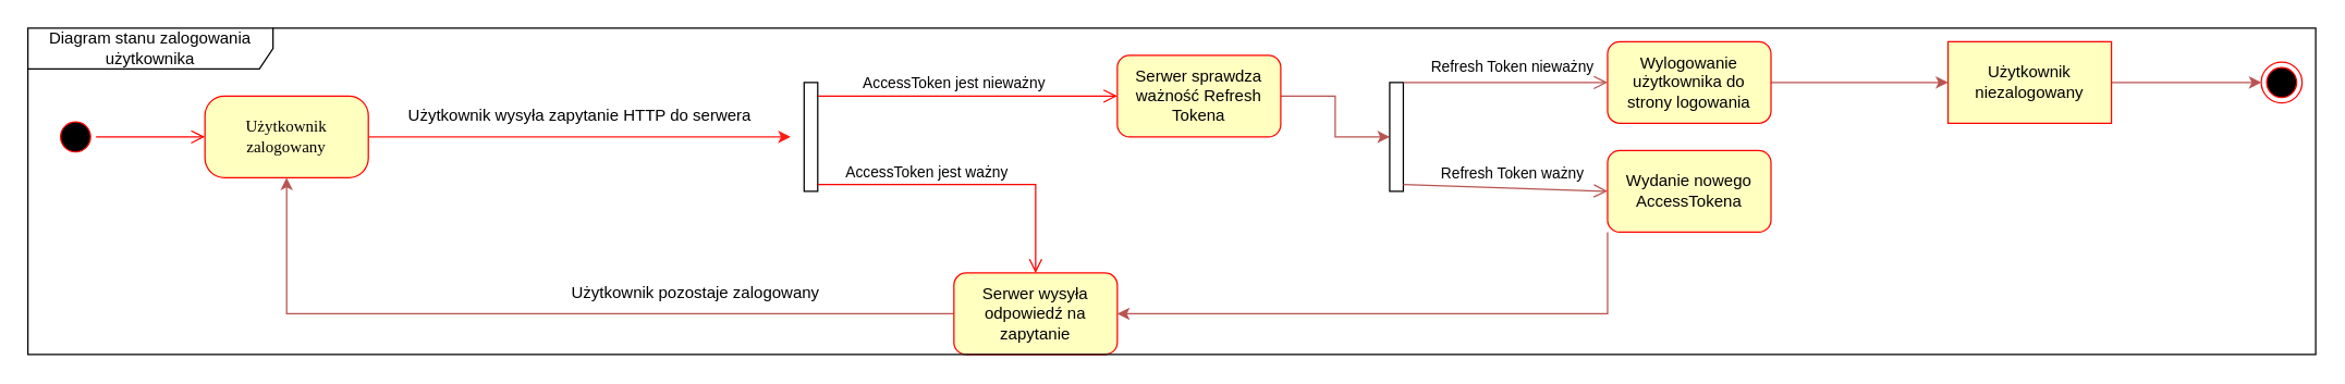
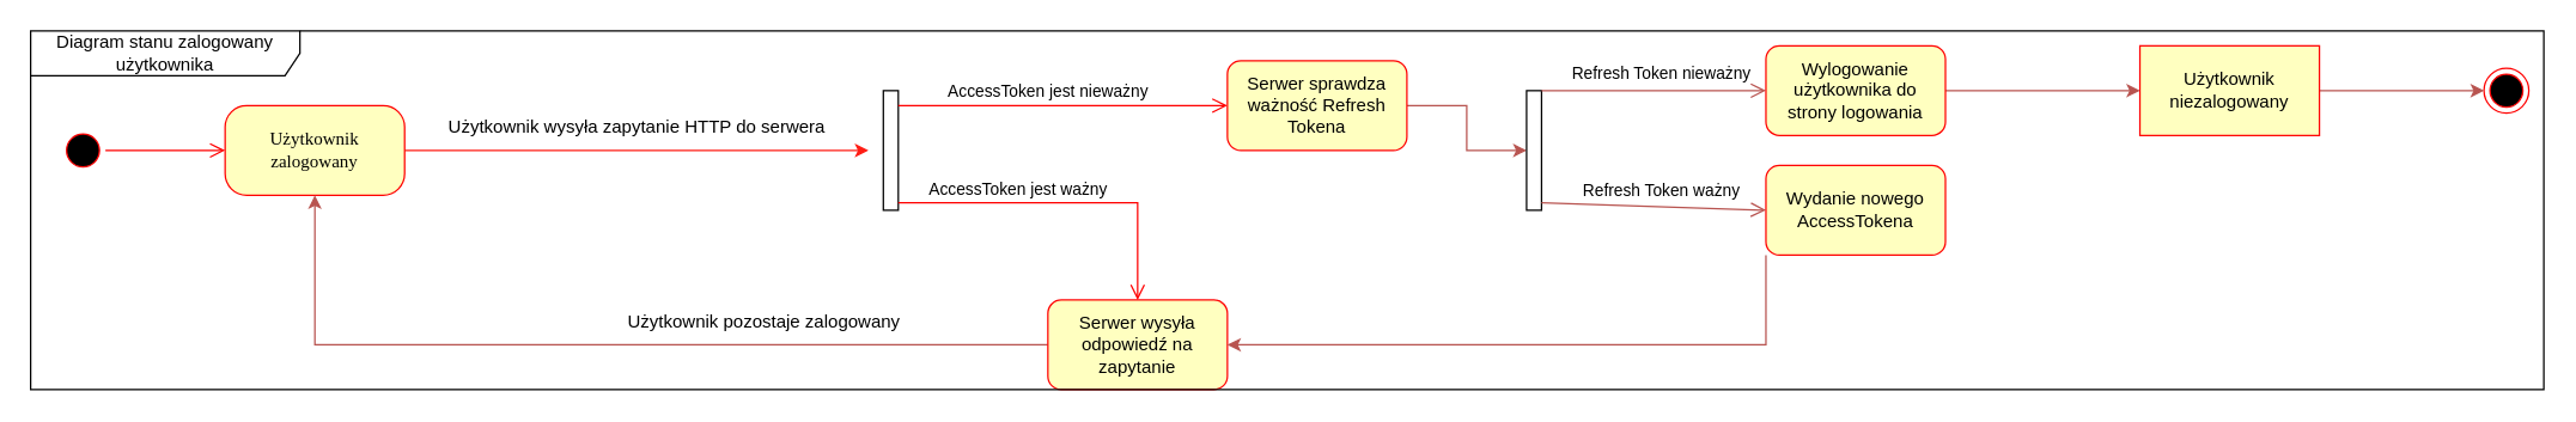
  <mxCell id="0" />
  <mxCell id="1" parent="0" />
  <mxCell id="2" value="" style="ellipse;html=1;shape=startState;fillColor=#000000;strokeColor=#ff0000;rounded=1;shadow=0;comic=0;labelBackgroundColor=none;fontFamily=Verdana;fontSize=12;fontColor=#000000;align=center;direction=south;" parent="1" vertex="1"><mxGeometry x="40" y="85" width="30" height="30" as="geometry" /></mxCell>
  <mxCell id="3" value="" style="edgeStyle=orthogonalEdgeStyle;rounded=0;orthogonalLoop=1;jettySize=auto;html=1;strokeColor=#FF1C14;" edge="1" parent="1" source="4"><mxGeometry relative="1" as="geometry"><mxPoint x="580" y="100" as="targetPoint" /></mxGeometry></mxCell>
  <mxCell id="4" value="Użytkownik zalogowany" style="rounded=1;whiteSpace=wrap;html=1;arcSize=24;fillColor=#ffffc0;strokeColor=#ff0000;shadow=0;comic=0;labelBackgroundColor=none;fontFamily=Verdana;fontSize=12;fontColor=#000000;align=center;" parent="1" vertex="1"><mxGeometry x="150" y="70" width="120" height="60" as="geometry" /></mxCell>
  <mxCell id="5" style="edgeStyle=orthogonalEdgeStyle;html=1;labelBackgroundColor=none;endArrow=open;endSize=8;strokeColor=#ff0000;fontFamily=Verdana;fontSize=12;align=left;" parent="1" source="2" target="4" edge="1"><mxGeometry relative="1" as="geometry" /></mxCell>
  <mxCell id="6" value="Użytkownik wysyła zapytanie HTTP do serwera" style="text;html=1;align=center;verticalAlign=middle;resizable=0;points=[];autosize=1;strokeColor=none;fillColor=none;" vertex="1" parent="1"><mxGeometry x="290" y="70" width="270" height="30" as="geometry" /></mxCell>
  <mxCell id="7" value="" style="html=1;points=[[0,0,0,0,5],[0,1,0,0,-5],[1,0,0,0,5],[1,1,0,0,-5]];perimeter=orthogonalPerimeter;outlineConnect=0;targetShapes=umlLifeline;portConstraint=eastwest;newEdgeStyle={&quot;curved&quot;:0,&quot;rounded&quot;:0};" vertex="1" parent="1"><mxGeometry x="590" y="60" width="10" height="80" as="geometry" /></mxCell>
  <mxCell id="8" value="AccessToken jest ważny" style="html=1;verticalAlign=bottom;endArrow=open;endSize=8;curved=0;rounded=0;exitX=1;exitY=1;exitDx=0;exitDy=-5;strokeColor=#FF0000;entryX=0.5;entryY=0;entryDx=0;entryDy=0;" edge="1" source="7" parent="1" target="11"><mxGeometry x="-0.289" relative="1" as="geometry"><mxPoint x="950" y="110" as="targetPoint" /><Array as="points"><mxPoint x="760" y="135" /></Array><mxPoint as="offset" /></mxGeometry></mxCell>
  <mxCell id="9" value="AccessToken jest nieważny" style="html=1;verticalAlign=bottom;endArrow=open;endSize=8;curved=0;rounded=0;exitX=1;exitY=1;exitDx=0;exitDy=-5;strokeColor=#FF0000;entryX=0;entryY=0.5;entryDx=0;entryDy=0;" edge="1" parent="1" target="13"><mxGeometry x="-0.091" relative="1" as="geometry"><mxPoint x="950" y="100" as="targetPoint" /><mxPoint x="600" y="70" as="sourcePoint" /><mxPoint as="offset" /><Array as="points"><mxPoint x="770" y="70" /></Array></mxGeometry></mxCell>
  <mxCell id="10" style="edgeStyle=orthogonalEdgeStyle;rounded=0;orthogonalLoop=1;jettySize=auto;html=1;entryX=0.5;entryY=1;entryDx=0;entryDy=0;fillColor=#f8cecc;strokeColor=#b85450;" edge="1" parent="1" source="11" target="4"><mxGeometry relative="1" as="geometry" /></mxCell>
  <mxCell id="11" value="Serwer wysyła odpowiedź na zapytanie" style="rounded=1;whiteSpace=wrap;html=1;fillColor=#FFFFC0;strokeColor=#FF0303;" vertex="1" parent="1"><mxGeometry x="700" y="200" width="120" height="60" as="geometry" /></mxCell>
  <mxCell id="12" style="edgeStyle=orthogonalEdgeStyle;rounded=0;orthogonalLoop=1;jettySize=auto;html=1;fillColor=#f8cecc;strokeColor=#b85450;" edge="1" parent="1" source="13" target="14"><mxGeometry relative="1" as="geometry"><mxPoint x="1140" y="100" as="targetPoint" /></mxGeometry></mxCell>
  <mxCell id="13" value="Serwer sprawdza ważność Refresh Tokena" style="rounded=1;whiteSpace=wrap;html=1;fillColor=#FFFFC0;strokeColor=#FF0303;" vertex="1" parent="1"><mxGeometry x="820" y="40" width="120" height="60" as="geometry" /></mxCell>
  <mxCell id="14" value="" style="html=1;points=[[0,0,0,0,5],[0,1,0,0,-5],[1,0,0,0,5],[1,1,0,0,-5]];perimeter=orthogonalPerimeter;outlineConnect=0;targetShapes=umlLifeline;portConstraint=eastwest;newEdgeStyle={&quot;curved&quot;:0,&quot;rounded&quot;:0};" vertex="1" parent="1"><mxGeometry x="1020" y="60" width="10" height="80" as="geometry" /></mxCell>
  <mxCell id="15" value="Refresh Token ważny" style="html=1;verticalAlign=bottom;endArrow=open;endSize=8;curved=0;rounded=0;exitX=1;exitY=1;exitDx=0;exitDy=-5;entryX=0;entryY=0.5;entryDx=0;entryDy=0;fillColor=#f8cecc;strokeColor=#b85450;" edge="1" source="14" parent="1" target="17"><mxGeometry x="0.068" y="2" relative="1" as="geometry"><mxPoint x="1100" y="135" as="targetPoint" /><mxPoint as="offset" /></mxGeometry></mxCell>
  <mxCell id="16" style="edgeStyle=orthogonalEdgeStyle;rounded=0;orthogonalLoop=1;jettySize=auto;html=1;entryX=1;entryY=0.5;entryDx=0;entryDy=0;fillColor=#f8cecc;strokeColor=#b85450;exitX=0;exitY=1;exitDx=0;exitDy=0;" edge="1" parent="1" source="17" target="11"><mxGeometry relative="1" as="geometry"><Array as="points"><mxPoint x="1180" y="230" /></Array></mxGeometry></mxCell>
  <mxCell id="17" value="Wydanie nowego AccessTokena" style="rounded=1;whiteSpace=wrap;html=1;fillColor=#FFFFC0;strokeColor=#FF0303;" vertex="1" parent="1"><mxGeometry x="1180" y="110" width="120" height="60" as="geometry" /></mxCell>
  <mxCell id="18" value="Refresh Token nieważny" style="html=1;verticalAlign=bottom;endArrow=open;endSize=8;curved=0;rounded=0;fillColor=#f8cecc;strokeColor=#b85450;entryX=0;entryY=0.5;entryDx=0;entryDy=0;" edge="1" parent="1" source="14" target="22"><mxGeometry x="0.068" y="2" relative="1" as="geometry"><mxPoint x="1180" y="60" as="targetPoint" /><mxPoint x="1050" y="70" as="sourcePoint" /><mxPoint as="offset" /></mxGeometry></mxCell>
  <mxCell id="19" value="Użytkownik pozostaje zalogowany" style="text;html=1;align=center;verticalAlign=middle;resizable=0;points=[];autosize=1;strokeColor=none;fillColor=none;" vertex="1" parent="1"><mxGeometry x="410" y="200" width="200" height="30" as="geometry" /></mxCell>
  <mxCell id="20" value="" style="ellipse;html=1;shape=endState;fillColor=#000000;strokeColor=#ff0000;" vertex="1" parent="1"><mxGeometry x="1660" y="45" width="30" height="30" as="geometry" /></mxCell>
  <mxCell id="21" style="edgeStyle=orthogonalEdgeStyle;rounded=0;orthogonalLoop=1;jettySize=auto;html=1;fillColor=#f8cecc;strokeColor=#b85450;entryX=0;entryY=0.5;entryDx=0;entryDy=0;" edge="1" parent="1" source="22" target="25"><mxGeometry relative="1" as="geometry"><mxPoint x="1430" y="60" as="targetPoint" /></mxGeometry></mxCell>
  <mxCell id="22" value="Wylogowanie użytkownika do strony logowania" style="rounded=1;whiteSpace=wrap;html=1;fillColor=#FFFFC0;strokeColor=#FF0303;" vertex="1" parent="1"><mxGeometry x="1180" y="30" width="120" height="60" as="geometry" /></mxCell>
- <mxCell id="23" value="Diagram stanu zalogowania użytkownika" style="shape=umlFrame;whiteSpace=wrap;html=1;pointerEvents=0;width=180;height=30;" vertex="1" parent="1"><mxGeometry x="20" y="20" width="1680" height="240" as="geometry" /></mxCell>
+ <mxCell id="23" value="Diagram stanu zalogowany użytkownika" style="shape=umlFrame;whiteSpace=wrap;html=1;pointerEvents=0;width=180;height=30;" vertex="1" parent="1"><mxGeometry x="20" y="20" width="1680" height="240" as="geometry" /></mxCell>
  <mxCell id="24" style="edgeStyle=orthogonalEdgeStyle;rounded=0;orthogonalLoop=1;jettySize=auto;html=1;entryX=0;entryY=0.5;entryDx=0;entryDy=0;fillColor=#f8cecc;strokeColor=#b85450;" edge="1" parent="1" source="25" target="20"><mxGeometry relative="1" as="geometry" /></mxCell>
  <mxCell id="25" value="Użytkownik niezalogowany" style="whiteSpace=wrap;html=1;fillColor=#FFFFC0;strokeColor=#FF0303;rounded=0;" vertex="1" parent="1"><mxGeometry x="1430" y="30" width="120" height="60" as="geometry" /></mxCell>
